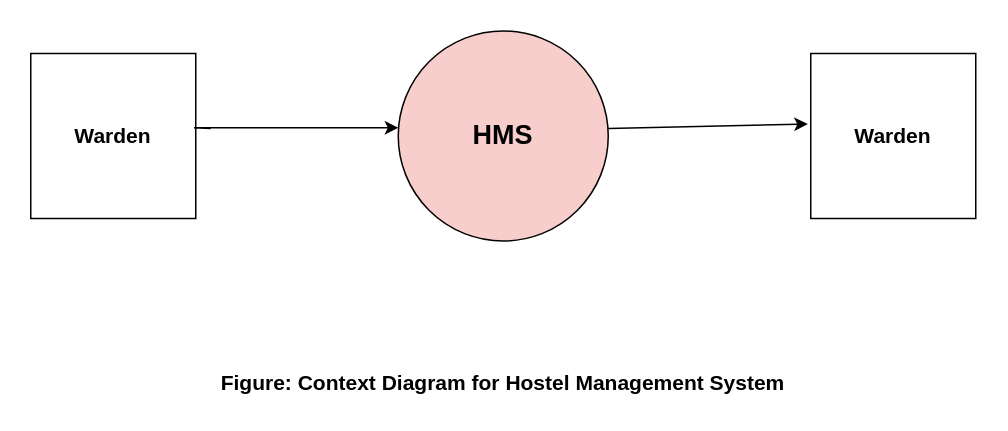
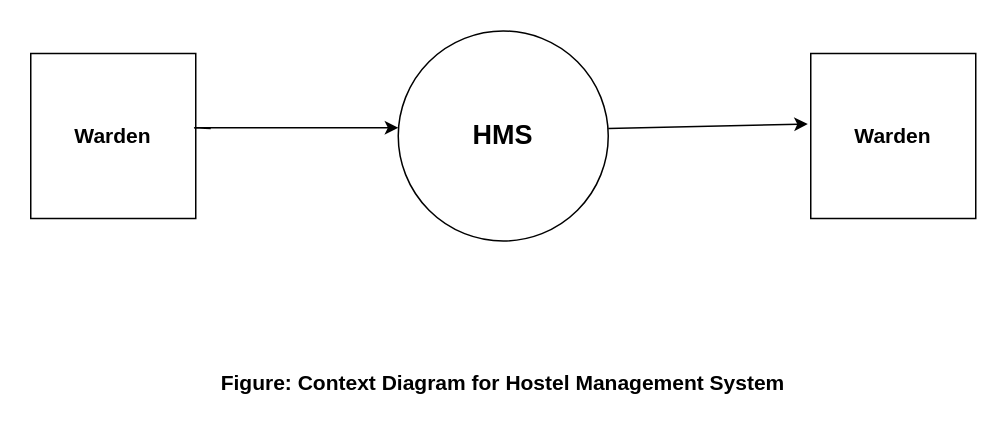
  <mxCell id="0" />
  <mxCell id="1" parent="0" />
  <mxCell id="2" value="&lt;b&gt;&lt;font style=&quot;font-size: 14px&quot;&gt;Warden&lt;/font&gt;&lt;/b&gt;" style="whiteSpace=wrap;html=1;aspect=fixed;" parent="1" vertex="1"><mxGeometry x="20" y="35" width="110" height="110" as="geometry" /></mxCell>
  <mxCell id="3" value="&lt;b&gt;&lt;font style=&quot;font-size: 14px&quot;&gt;Warden&lt;/font&gt;&lt;/b&gt;" style="whiteSpace=wrap;html=1;aspect=fixed;" parent="1" vertex="1"><mxGeometry x="540" y="35" width="110" height="110" as="geometry" /></mxCell>
- <mxCell id="4" value="&lt;b&gt;&lt;font style=&quot;font-size: 18px&quot;&gt;HMS&lt;/font&gt;&lt;/b&gt;" style="ellipse;whiteSpace=wrap;html=1;aspect=fixed;fillColor=#f8cecc;" parent="1" vertex="1"><mxGeometry x="265" y="20" width="140" height="140" as="geometry" /></mxCell>
+ <mxCell id="4" value="&lt;b&gt;&lt;font style=&quot;font-size: 18px&quot;&gt;HMS&lt;/font&gt;&lt;/b&gt;" style="ellipse;whiteSpace=wrap;html=1;aspect=fixed;" parent="1" vertex="1"><mxGeometry x="265" y="20" width="140" height="140" as="geometry" /></mxCell>
  <mxCell id="5" value="" style="endArrow=classic;html=1;" parent="1" edge="1"><mxGeometry width="50" height="50" relative="1" as="geometry"><mxPoint x="140" y="85" as="sourcePoint" /><mxPoint x="265" y="84.5" as="targetPoint" /><Array as="points"><mxPoint x="125" y="84.5" /></Array></mxGeometry></mxCell>
  <mxCell id="6" value="" style="endArrow=classic;html=1;entryX=-0.018;entryY=0.427;entryDx=0;entryDy=0;entryPerimeter=0;" parent="1" target="3" edge="1"><mxGeometry width="50" height="50" relative="1" as="geometry"><mxPoint x="405" y="85" as="sourcePoint" /><mxPoint x="455" y="35" as="targetPoint" /><Array as="points" /></mxGeometry></mxCell>
  <mxCell id="7" value="&lt;b&gt;&lt;font style=&quot;font-size: 14px&quot;&gt;Figure: Context Diagram for Hostel Management System&lt;/font&gt;&lt;/b&gt;" style="text;html=1;strokeColor=none;fillColor=none;align=center;verticalAlign=middle;whiteSpace=wrap;rounded=0;" parent="1" vertex="1"><mxGeometry x="60" y="245" width="550" height="20" as="geometry" /></mxCell>
